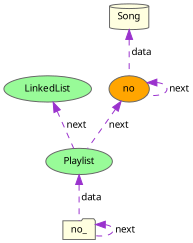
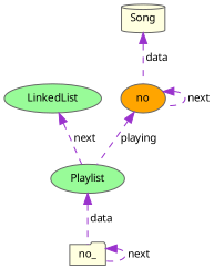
  digraph {
    fontname="Noto Sans"
    node [color=gray40 fillcolor=lightyellow fontname="Noto Sans" fontsize=10 shape=ellipse style=filled]
    edge [color=darkorchid3 dir=back fontname="Noto Sans" fontsize=10 labelfontname=Helvetica labelfontsize=10 style=dashed]
    n1 [fontcolor=black height=0.2 label=no_ shape=folder width=0.4]
    n2 [fillcolor=palegreen height=0.2 label=Playlist width=0.4]
    n3 [fillcolor=palegreen height=0.2 label=LinkedList width=0.4]
    n4 [fillcolor=orange height=0.2 label=no width=0.4]
    n5 [height=0.2 label=Song shape=cylinder width=0.4]
    n1 -> n1 [label=" next"]
    n2 -> n1 [label=" data"]
    n3 -> n2 [label=" next"]
-   n4 -> n2 [label=" next"]
+   n4 -> n2 [label=" playing"]
    n4 -> n4 [label=" next"]
    n5 -> n4 [label=" data"]
  }
